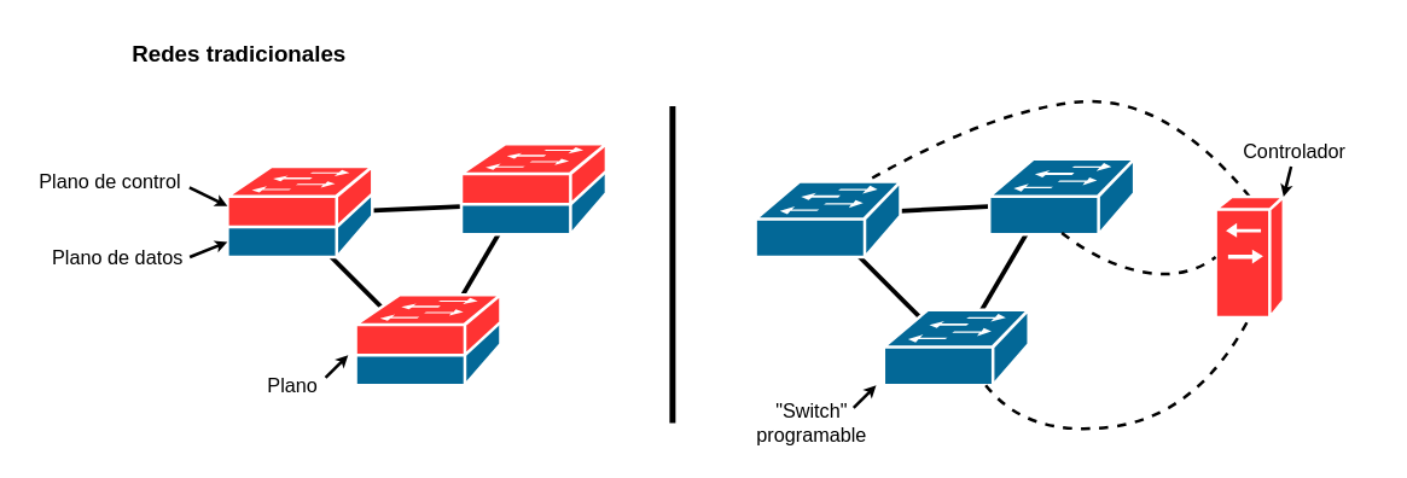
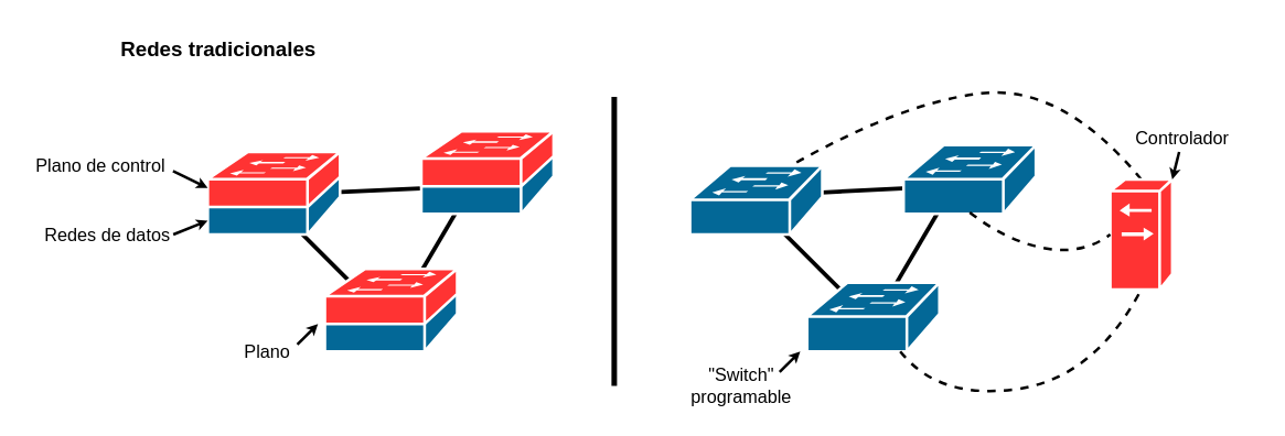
  <mxCell id="0" />
  <mxCell id="1" parent="0" />
  <mxCell id="2" value="" style="curved=1;endArrow=none;html=1;rounded=0;exitX=0.696;exitY=0.073;exitDx=0;exitDy=0;exitPerimeter=0;entryX=0.5;entryY=0;entryDx=0;entryDy=0;entryPerimeter=0;strokeWidth=2;dashed=1;startFill=0;" edge="1" parent="1" source="16" target="12"><mxGeometry width="50" height="50" relative="1" as="geometry"><mxPoint x="580" y="30" as="sourcePoint" /><mxPoint x="630" y="-20" as="targetPoint" /><Array as="points"><mxPoint x="650" y="75" /><mxPoint x="770" y="60" /></Array></mxGeometry></mxCell>
  <mxCell id="3" value="" style="endArrow=none;html=1;rounded=0;strokeWidth=3;entryX=0.5;entryY=0.98;entryDx=0;entryDy=0;entryPerimeter=0;" edge="1" parent="1" source="11" target="9"><mxGeometry width="50" height="50" relative="1" as="geometry"><mxPoint x="389" y="135" as="sourcePoint" /><mxPoint x="270" y="141" as="targetPoint" /></mxGeometry></mxCell>
  <mxCell id="4" value="" style="endArrow=none;html=1;rounded=0;exitX=0.5;exitY=0.98;exitDx=0;exitDy=0;exitPerimeter=0;strokeWidth=3;entryX=0.87;entryY=0.74;entryDx=0;entryDy=0;entryPerimeter=0;" edge="1" parent="1" source="11" target="7"><mxGeometry width="50" height="50" relative="1" as="geometry"><mxPoint x="320" y="270" as="sourcePoint" /><mxPoint x="235" y="185" as="targetPoint" /></mxGeometry></mxCell>
  <mxCell id="5" value="" style="endArrow=none;html=1;rounded=0;exitX=0.5;exitY=0.98;exitDx=0;exitDy=0;exitPerimeter=0;strokeWidth=3;entryX=0.5;entryY=0.98;entryDx=0;entryDy=0;entryPerimeter=0;" edge="1" parent="1" source="9" target="7"><mxGeometry width="50" height="50" relative="1" as="geometry"><mxPoint x="285" y="210" as="sourcePoint" /><mxPoint x="335" y="160" as="targetPoint" /></mxGeometry></mxCell>
  <mxCell id="6" value="" style="shape=mxgraph.cisco.switches.workgroup_switch;html=1;pointerEvents=1;dashed=0;fillColor=#036897;strokeColor=#ffffff;strokeWidth=2;verticalLabelPosition=bottom;verticalAlign=top;align=center;outlineConnect=0;" vertex="1" parent="1"><mxGeometry x="150" y="120" width="96" height="50" as="geometry" /></mxCell>
  <mxCell id="7" value="" style="shape=mxgraph.cisco.switches.workgroup_switch;html=1;pointerEvents=1;dashed=0;fillColor=#FF3333;strokeColor=#ffffff;strokeWidth=2;verticalLabelPosition=bottom;verticalAlign=top;align=center;outlineConnect=0;" vertex="1" parent="1"><mxGeometry x="150" y="110" width="96" height="40" as="geometry" /></mxCell>
  <mxCell id="8" value="" style="shape=mxgraph.cisco.switches.workgroup_switch;html=1;pointerEvents=1;dashed=0;fillColor=#036897;strokeColor=#ffffff;strokeWidth=2;verticalLabelPosition=bottom;verticalAlign=top;align=center;outlineConnect=0;" vertex="1" parent="1"><mxGeometry x="235" y="205" width="96" height="50" as="geometry" /></mxCell>
  <mxCell id="9" value="" style="shape=mxgraph.cisco.switches.workgroup_switch;html=1;pointerEvents=1;dashed=0;fillColor=#FF3333;strokeColor=#ffffff;strokeWidth=2;verticalLabelPosition=bottom;verticalAlign=top;align=center;outlineConnect=0;" vertex="1" parent="1"><mxGeometry x="235" y="195" width="96" height="40" as="geometry" /></mxCell>
  <mxCell id="10" value="" style="shape=mxgraph.cisco.switches.workgroup_switch;html=1;pointerEvents=1;dashed=0;fillColor=#036897;strokeColor=#ffffff;strokeWidth=2;verticalLabelPosition=bottom;verticalAlign=top;align=center;outlineConnect=0;" vertex="1" parent="1"><mxGeometry x="305" y="105" width="96" height="50" as="geometry" /></mxCell>
  <mxCell id="11" value="" style="shape=mxgraph.cisco.switches.workgroup_switch;html=1;pointerEvents=1;dashed=0;fillColor=#FF3333;strokeColor=#ffffff;strokeWidth=2;verticalLabelPosition=bottom;verticalAlign=top;align=center;outlineConnect=0;" vertex="1" parent="1"><mxGeometry x="305" y="95" width="96" height="40" as="geometry" /></mxCell>
  <mxCell id="12" value="" style="shape=mxgraph.cisco.switches.generic_softswitch;html=1;pointerEvents=1;dashed=0;fillColor=#FF3333;strokeColor=#ffffff;strokeWidth=2;verticalLabelPosition=bottom;verticalAlign=top;align=center;outlineConnect=0;" vertex="1" parent="1"><mxGeometry x="805" y="130" width="45" height="80" as="geometry" /></mxCell>
  <mxCell id="13" value="" style="endArrow=none;html=1;rounded=0;strokeWidth=3;entryX=0.5;entryY=0.98;entryDx=0;entryDy=0;entryPerimeter=0;" edge="1" parent="1"><mxGeometry width="50" height="50" relative="1" as="geometry"><mxPoint x="691" y="135" as="sourcePoint" /><mxPoint x="633" y="234" as="targetPoint" /></mxGeometry></mxCell>
  <mxCell id="14" value="" style="endArrow=none;html=1;rounded=0;exitX=0.5;exitY=0.98;exitDx=0;exitDy=0;exitPerimeter=0;strokeWidth=3;entryX=0.87;entryY=0.74;entryDx=0;entryDy=0;entryPerimeter=0;" edge="1" parent="1"><mxGeometry width="50" height="50" relative="1" as="geometry"><mxPoint x="703" y="134" as="sourcePoint" /><mxPoint x="584" y="140" as="targetPoint" /></mxGeometry></mxCell>
  <mxCell id="15" value="" style="endArrow=none;html=1;rounded=0;exitX=0.5;exitY=0.98;exitDx=0;exitDy=0;exitPerimeter=0;strokeWidth=3;entryX=0.5;entryY=0.98;entryDx=0;entryDy=0;entryPerimeter=0;" edge="1" parent="1"><mxGeometry width="50" height="50" relative="1" as="geometry"><mxPoint x="633" y="234" as="sourcePoint" /><mxPoint x="548" y="149" as="targetPoint" /></mxGeometry></mxCell>
  <mxCell id="16" value="" style="shape=mxgraph.cisco.switches.workgroup_switch;html=1;pointerEvents=1;dashed=0;fillColor=#036897;strokeColor=#ffffff;strokeWidth=2;verticalLabelPosition=bottom;verticalAlign=top;align=center;outlineConnect=0;" vertex="1" parent="1"><mxGeometry x="500" y="120" width="96" height="50" as="geometry" /></mxCell>
  <mxCell id="17" value="" style="shape=mxgraph.cisco.switches.workgroup_switch;html=1;pointerEvents=1;dashed=0;fillColor=#036897;strokeColor=#ffffff;strokeWidth=2;verticalLabelPosition=bottom;verticalAlign=top;align=center;outlineConnect=0;" vertex="1" parent="1"><mxGeometry x="585" y="205" width="96" height="50" as="geometry" /></mxCell>
  <mxCell id="18" value="" style="shape=mxgraph.cisco.switches.workgroup_switch;html=1;pointerEvents=1;dashed=0;fillColor=#036897;strokeColor=#ffffff;strokeWidth=2;verticalLabelPosition=bottom;verticalAlign=top;align=center;outlineConnect=0;" vertex="1" parent="1"><mxGeometry x="655" y="105" width="96" height="50" as="geometry" /></mxCell>
  <mxCell id="19" value="" style="curved=1;endArrow=none;html=1;rounded=0;entryX=0.5;entryY=1;entryDx=0;entryDy=0;entryPerimeter=0;strokeWidth=2;dashed=1;startFill=0;" edge="1" parent="1" source="17" target="12"><mxGeometry width="50" height="50" relative="1" as="geometry"><mxPoint x="580" y="359" as="sourcePoint" /><mxPoint x="841" y="370" as="targetPoint" /><Array as="points"><mxPoint x="680" y="290" /><mxPoint x="793" y="275" /></Array></mxGeometry></mxCell>
  <mxCell id="20" value="" style="curved=1;endArrow=none;html=1;rounded=0;entryX=0;entryY=0.5;entryDx=0;entryDy=0;entryPerimeter=0;strokeWidth=2;dashed=1;startFill=0;exitX=0.5;exitY=0.98;exitDx=0;exitDy=0;exitPerimeter=0;" edge="1" parent="1" source="18" target="12"><mxGeometry width="50" height="50" relative="1" as="geometry"><mxPoint x="725" y="129" as="sourcePoint" /><mxPoint x="986" y="140" as="targetPoint" /><Array as="points"><mxPoint x="730" y="175" /><mxPoint x="785" y="185" /></Array></mxGeometry></mxCell>
  <mxCell id="21" value="&lt;b&gt;&lt;font style=&quot;font-size: 15px;&quot;&gt;Redes tradicionales&lt;/font&gt;&lt;/b&gt;" style="text;html=1;align=center;verticalAlign=middle;whiteSpace=wrap;rounded=0;" vertex="1" parent="1"><mxGeometry x="57" y="20" width="202" height="30" as="geometry" /></mxCell>
  <mxCell id="22" value="" style="endArrow=classic;html=1;rounded=0;strokeWidth=2;endSize=2;" edge="1" parent="1"><mxGeometry width="50" height="50" relative="1" as="geometry"><mxPoint x="125" y="170" as="sourcePoint" /><mxPoint x="150" y="160" as="targetPoint" /></mxGeometry></mxCell>
- <mxCell id="23" value="&lt;font style=&quot;font-size: 13px;&quot;&gt;Plano de datos&lt;/font&gt;" style="text;html=1;align=center;verticalAlign=middle;whiteSpace=wrap;rounded=0;" vertex="1" parent="1"><mxGeometry x="25" y="155" width="105" height="30" as="geometry" /></mxCell>
+ <mxCell id="23" value="&lt;font style=&quot;font-size: 13px;&quot;&gt;Redes de datos&lt;/font&gt;" style="text;html=1;align=center;verticalAlign=middle;whiteSpace=wrap;rounded=0;" vertex="1" parent="1"><mxGeometry x="25" y="155" width="105" height="30" as="geometry" /></mxCell>
  <mxCell id="24" value="&lt;font style=&quot;font-size: 13px;&quot;&gt;Plano de control&lt;/font&gt;" style="text;html=1;align=center;verticalAlign=middle;whiteSpace=wrap;rounded=0;" vertex="1" parent="1"><mxGeometry x="20" y="105" width="105" height="30" as="geometry" /></mxCell>
  <mxCell id="25" value="" style="endArrow=classic;html=1;rounded=1;strokeWidth=2;curved=0;endSize=2;exitX=0.998;exitY=0.64;exitDx=0;exitDy=0;exitPerimeter=0;" edge="1" parent="1"><mxGeometry width="50" height="50" relative="1" as="geometry"><mxPoint x="124.79" y="123.81" as="sourcePoint" /><mxPoint x="150" y="136.181" as="targetPoint" /></mxGeometry></mxCell>
  <mxCell id="26" value="" style="endArrow=classic;html=1;rounded=1;strokeWidth=2;curved=0;endSize=2;exitX=0.998;exitY=0.64;exitDx=0;exitDy=0;exitPerimeter=0;" edge="1" parent="1"><mxGeometry width="50" height="50" relative="1" as="geometry"><mxPoint x="215" y="250" as="sourcePoint" /><mxPoint x="230" y="235" as="targetPoint" /></mxGeometry></mxCell>
  <mxCell id="27" value="&lt;font style=&quot;font-size: 13px;&quot;&gt;Plano&lt;/font&gt;" style="text;html=1;align=center;verticalAlign=middle;whiteSpace=wrap;rounded=0;" vertex="1" parent="1"><mxGeometry x="141" y="240" width="105" height="30" as="geometry" /></mxCell>
  <mxCell id="28" value="" style="endArrow=none;html=1;rounded=0;strokeWidth=4;" edge="1" parent="1"><mxGeometry width="50" height="50" relative="1" as="geometry"><mxPoint x="445" y="280" as="sourcePoint" /><mxPoint x="445" y="70" as="targetPoint" /></mxGeometry></mxCell>
  <mxCell id="29" value="" style="endArrow=classic;html=1;rounded=1;strokeWidth=2;curved=0;endSize=2;exitX=0.998;exitY=0.64;exitDx=0;exitDy=0;exitPerimeter=0;" edge="1" parent="1"><mxGeometry width="50" height="50" relative="1" as="geometry"><mxPoint x="565" y="270" as="sourcePoint" /><mxPoint x="580" y="255" as="targetPoint" /></mxGeometry></mxCell>
  <mxCell id="30" value="&lt;font style=&quot;font-size: 13px;&quot;&gt;&quot;Switch&quot; programable&lt;/font&gt;" style="text;html=1;align=center;verticalAlign=middle;whiteSpace=wrap;rounded=0;" vertex="1" parent="1"><mxGeometry x="485" y="265" width="105" height="30" as="geometry" /></mxCell>
  <mxCell id="31" value="" style="endArrow=classic;html=1;rounded=0;strokeWidth=2;endSize=2;entryX=1;entryY=0;entryDx=0;entryDy=0;entryPerimeter=0;" edge="1" parent="1" target="12"><mxGeometry width="50" height="50" relative="1" as="geometry"><mxPoint x="855" y="110" as="sourcePoint" /><mxPoint x="850" y="205" as="targetPoint" /></mxGeometry></mxCell>
  <mxCell id="32" value="&lt;font style=&quot;font-size: 13px;&quot;&gt;Controlador&lt;/font&gt;" style="text;html=1;align=center;verticalAlign=middle;whiteSpace=wrap;rounded=0;" vertex="1" parent="1"><mxGeometry x="805" y="85" width="105" height="30" as="geometry" /></mxCell>
